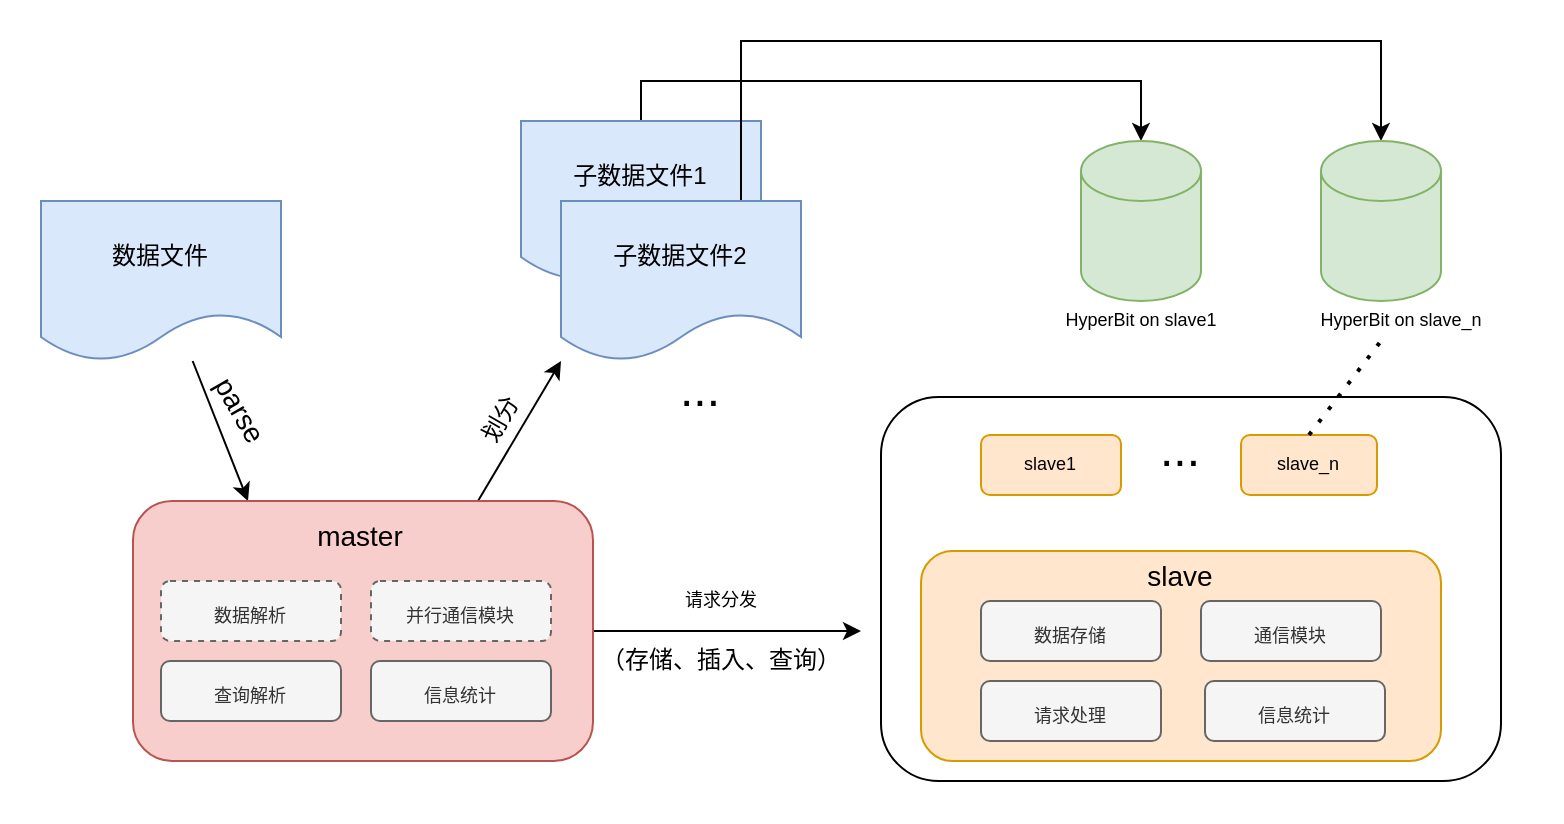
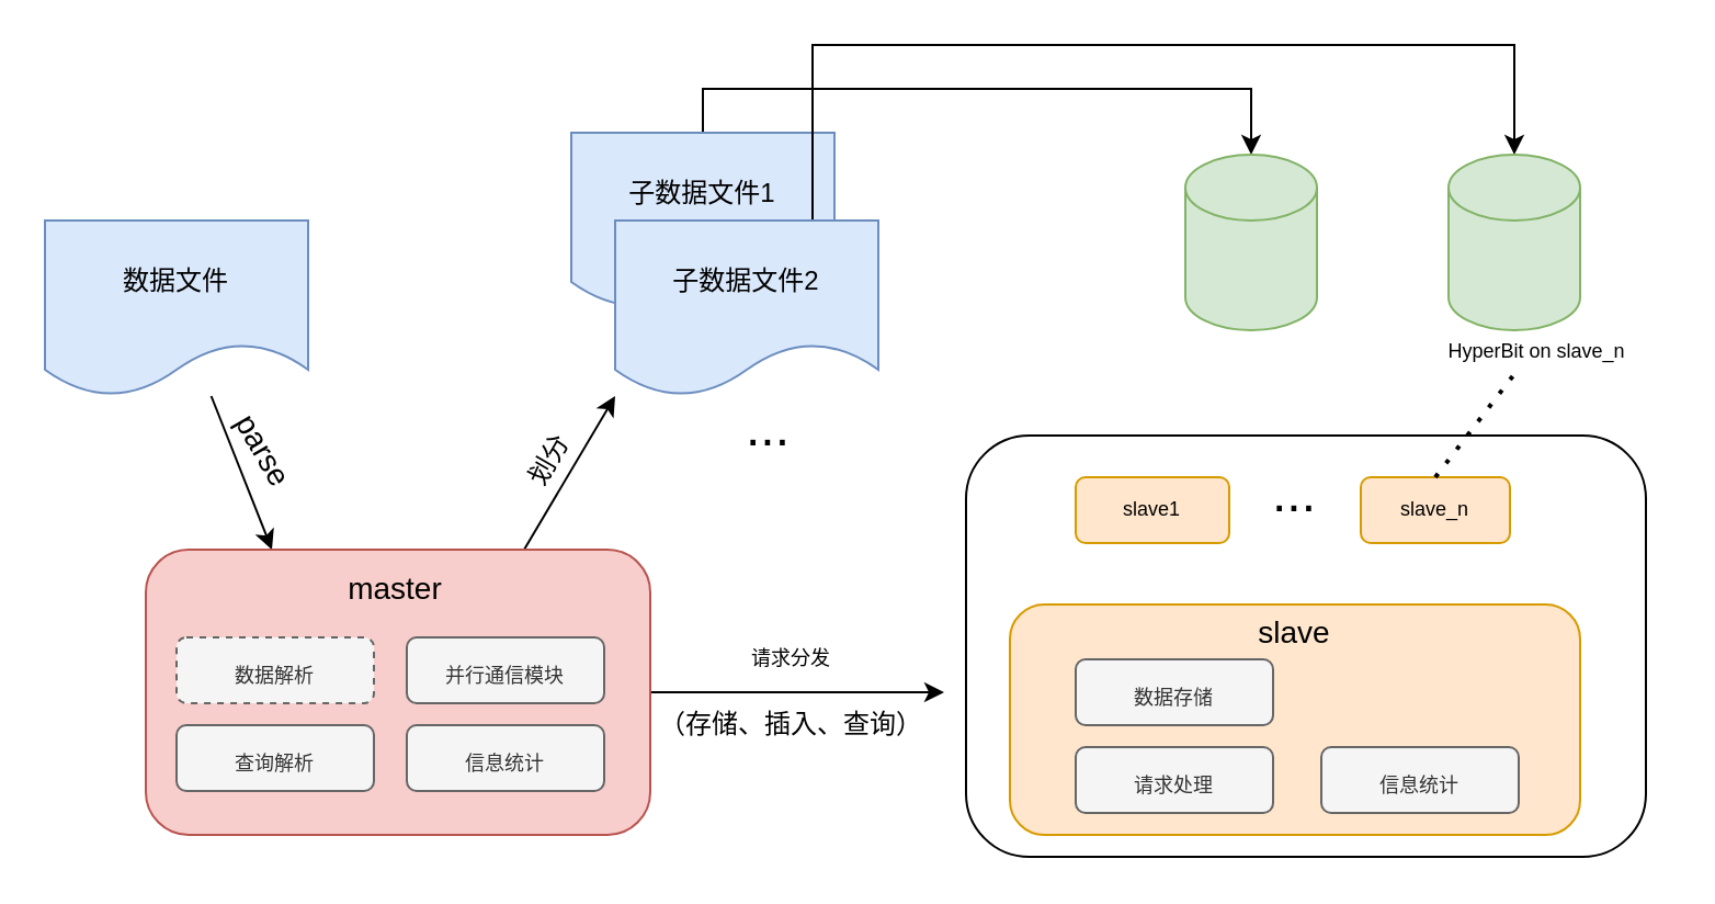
  <mxCell id="0" />
  <mxCell id="1" parent="0" />
  <mxCell id="2" value="" style="rounded=1;whiteSpace=wrap;html=1;fontSize=9;" parent="1" vertex="1"><mxGeometry x="440" y="198" width="310" height="192" as="geometry" /></mxCell>
  <mxCell id="3" style="rounded=0;orthogonalLoop=1;jettySize=auto;html=1;entryX=0.25;entryY=0;entryDx=0;entryDy=0;fontSize=14;" parent="1" source="4" target="13" edge="1"><mxGeometry relative="1" as="geometry" /></mxCell>
  <mxCell id="4" value="数据文件" style="shape=document;whiteSpace=wrap;html=1;boundedLbl=1;fillColor=#dae8fc;strokeColor=#6c8ebf;" parent="1" vertex="1"><mxGeometry x="20" y="100" width="120" height="80" as="geometry" /></mxCell>
  <mxCell id="5" value="" style="endArrow=classic;html=1;rounded=0;exitX=0.75;exitY=0;exitDx=0;exitDy=0;" parent="1" source="13" edge="1"><mxGeometry width="50" height="50" relative="1" as="geometry"><mxPoint x="160" y="130" as="sourcePoint" /><mxPoint x="280" y="180" as="targetPoint" /></mxGeometry></mxCell>
  <mxCell id="6" value="划分" style="text;html=1;align=center;verticalAlign=middle;resizable=0;points=[];autosize=1;strokeColor=none;fillColor=none;rotation=-60;" parent="1" vertex="1"><mxGeometry x="230" y="200" width="40" height="20" as="geometry" /></mxCell>
  <mxCell id="7" style="edgeStyle=orthogonalEdgeStyle;rounded=0;orthogonalLoop=1;jettySize=auto;html=1;entryX=0.5;entryY=0;entryDx=0;entryDy=0;entryPerimeter=0;fontSize=9;exitX=0.5;exitY=0;exitDx=0;exitDy=0;" parent="1" source="8" target="24" edge="1"><mxGeometry relative="1" as="geometry" /></mxCell>
  <mxCell id="8" value="&lt;span&gt;子数据文件1&lt;/span&gt;" style="shape=document;whiteSpace=wrap;html=1;boundedLbl=1;fillColor=#dae8fc;strokeColor=#6c8ebf;" parent="1" vertex="1"><mxGeometry x="260" y="60" width="120" height="80" as="geometry" /></mxCell>
  <mxCell id="9" style="edgeStyle=orthogonalEdgeStyle;rounded=0;orthogonalLoop=1;jettySize=auto;html=1;entryX=0.5;entryY=0;entryDx=0;entryDy=0;entryPerimeter=0;fontSize=9;exitX=0.75;exitY=0;exitDx=0;exitDy=0;" parent="1" source="10" target="25" edge="1"><mxGeometry relative="1" as="geometry"><Array as="points"><mxPoint x="370" y="20" /><mxPoint x="690" y="20" /></Array></mxGeometry></mxCell>
  <mxCell id="10" value="子数据文件2" style="shape=document;whiteSpace=wrap;html=1;boundedLbl=1;fillColor=#dae8fc;strokeColor=#6c8ebf;" parent="1" vertex="1"><mxGeometry x="280" y="100" width="120" height="80" as="geometry" /></mxCell>
  <mxCell id="11" value="&lt;font style=&quot;font-size: 24px&quot;&gt;...&lt;/font&gt;" style="text;html=1;strokeColor=none;fillColor=none;align=center;verticalAlign=middle;whiteSpace=wrap;rounded=0;" parent="1" vertex="1"><mxGeometry x="320" y="180" width="60" height="30" as="geometry" /></mxCell>
  <mxCell id="12" style="edgeStyle=orthogonalEdgeStyle;rounded=0;orthogonalLoop=1;jettySize=auto;html=1;fontSize=9;" parent="1" source="13" edge="1"><mxGeometry relative="1" as="geometry"><mxPoint x="430" y="315" as="targetPoint" /></mxGeometry></mxCell>
  <mxCell id="13" value="" style="rounded=1;whiteSpace=wrap;html=1;fontSize=24;fillColor=#f8cecc;strokeColor=#b85450;" parent="1" vertex="1"><mxGeometry x="66" y="250" width="230" height="130" as="geometry" /></mxCell>
  <mxCell id="14" value="&lt;font style=&quot;font-size: 14px&quot;&gt;master&lt;/font&gt;" style="text;html=1;strokeColor=none;fillColor=none;align=center;verticalAlign=middle;whiteSpace=wrap;rounded=0;fontSize=24;" parent="1" vertex="1"><mxGeometry x="150" y="250" width="60" height="30" as="geometry" /></mxCell>
  <mxCell id="15" value="parse" style="text;html=1;strokeColor=none;fillColor=none;align=center;verticalAlign=middle;whiteSpace=wrap;rounded=0;fontSize=14;rotation=60;" parent="1" vertex="1"><mxGeometry x="90" y="190" width="60" height="30" as="geometry" /></mxCell>
  <mxCell id="16" value="&lt;font style=&quot;font-size: 9px&quot;&gt;数据解析&lt;br&gt;&lt;/font&gt;" style="rounded=1;whiteSpace=wrap;html=1;fontSize=18;fillColor=#f5f5f5;strokeColor=#666666;fontColor=#333333;dashed=1;" parent="1" vertex="1"><mxGeometry x="80" y="290" width="90" height="30" as="geometry" /></mxCell>
- <mxCell id="17" value="&lt;font style=&quot;font-size: 9px&quot;&gt;并行通信模块&lt;br&gt;&lt;/font&gt;" style="rounded=1;whiteSpace=wrap;html=1;fontSize=18;fillColor=#f5f5f5;strokeColor=#666666;fontColor=#333333;dashed=1;" parent="1" vertex="1"><mxGeometry x="185" y="290" width="90" height="30" as="geometry" /></mxCell>
+ <mxCell id="17" value="&lt;font style=&quot;font-size: 9px&quot;&gt;并行通信模块&lt;br&gt;&lt;/font&gt;" style="rounded=1;whiteSpace=wrap;html=1;fontSize=18;fillColor=#f5f5f5;strokeColor=#666666;fontColor=#333333;" parent="1" vertex="1"><mxGeometry x="185" y="290" width="90" height="30" as="geometry" /></mxCell>
  <mxCell id="18" value="&lt;font style=&quot;font-size: 9px&quot;&gt;查询解析&lt;br&gt;&lt;/font&gt;" style="rounded=1;whiteSpace=wrap;html=1;fontSize=18;fillColor=#f5f5f5;strokeColor=#666666;fontColor=#333333;" parent="1" vertex="1"><mxGeometry x="80" y="330" width="90" height="30" as="geometry" /></mxCell>
  <mxCell id="19" value="&lt;font style=&quot;font-size: 9px&quot;&gt;信息统计&lt;br&gt;&lt;/font&gt;" style="rounded=1;whiteSpace=wrap;html=1;fontSize=18;fillColor=#f5f5f5;strokeColor=#666666;fontColor=#333333;" parent="1" vertex="1"><mxGeometry x="185" y="330" width="90" height="30" as="geometry" /></mxCell>
  <mxCell id="20" value="slave1" style="rounded=1;whiteSpace=wrap;html=1;fontSize=9;fillColor=#ffe6cc;strokeColor=#d79b00;" parent="1" vertex="1"><mxGeometry x="490" y="217" width="70" height="30" as="geometry" /></mxCell>
  <mxCell id="21" value="slave_n" style="rounded=1;whiteSpace=wrap;html=1;fontSize=9;fillColor=#ffe6cc;strokeColor=#d79b00;" parent="1" vertex="1"><mxGeometry x="620" y="217" width="68" height="30" as="geometry" /></mxCell>
  <mxCell id="22" value="&lt;font style=&quot;font-size: 24px&quot;&gt;...&lt;/font&gt;" style="text;html=1;strokeColor=none;fillColor=none;align=center;verticalAlign=middle;whiteSpace=wrap;rounded=0;" parent="1" vertex="1"><mxGeometry x="560" y="210" width="60" height="30" as="geometry" /></mxCell>
  <mxCell id="23" value="" style="rounded=1;whiteSpace=wrap;html=1;fontSize=9;fillColor=#ffe6cc;strokeColor=#d79b00;" parent="1" vertex="1"><mxGeometry x="460" y="275" width="260" height="105" as="geometry" /></mxCell>
  <mxCell id="24" value="" style="shape=cylinder3;whiteSpace=wrap;html=1;boundedLbl=1;backgroundOutline=1;size=15;fontSize=9;fillColor=#d5e8d4;strokeColor=#82b366;" parent="1" vertex="1"><mxGeometry x="540" y="70" width="60" height="80" as="geometry" /></mxCell>
  <mxCell id="25" value="" style="shape=cylinder3;whiteSpace=wrap;html=1;boundedLbl=1;backgroundOutline=1;size=15;fontSize=9;fillColor=#d5e8d4;strokeColor=#82b366;" parent="1" vertex="1"><mxGeometry x="660" y="70" width="60" height="80" as="geometry" /></mxCell>
  <mxCell id="26" value="&lt;span style=&quot;font-size: 14px&quot;&gt;slave&lt;/span&gt;" style="text;html=1;strokeColor=none;fillColor=none;align=center;verticalAlign=middle;whiteSpace=wrap;rounded=0;fontSize=24;" parent="1" vertex="1"><mxGeometry x="560" y="275" width="60" height="20" as="geometry" /></mxCell>
  <mxCell id="27" value="&lt;font style=&quot;font-size: 9px&quot;&gt;数据存储&lt;br&gt;&lt;/font&gt;" style="rounded=1;whiteSpace=wrap;html=1;fontSize=18;fillColor=#f5f5f5;fontColor=#333333;strokeColor=#666666;" parent="1" vertex="1"><mxGeometry x="490" y="300" width="90" height="30" as="geometry" /></mxCell>
- <mxCell id="28" value="&lt;font style=&quot;font-size: 9px&quot;&gt;通信模块&lt;br&gt;&lt;/font&gt;" style="rounded=1;whiteSpace=wrap;html=1;fontSize=18;fillColor=#f5f5f5;fontColor=#333333;strokeColor=#666666;" parent="1" vertex="1"><mxGeometry x="600" y="300" width="90" height="30" as="geometry" /></mxCell>
  <mxCell id="29" value="&lt;font style=&quot;font-size: 9px&quot;&gt;请求处理&lt;br&gt;&lt;/font&gt;" style="rounded=1;whiteSpace=wrap;html=1;fontSize=18;fillColor=#f5f5f5;fontColor=#333333;strokeColor=#666666;" parent="1" vertex="1"><mxGeometry x="490" y="340" width="90" height="30" as="geometry" /></mxCell>
  <mxCell id="30" value="&lt;font style=&quot;font-size: 9px&quot;&gt;信息统计&lt;br&gt;&lt;/font&gt;" style="rounded=1;whiteSpace=wrap;html=1;fontSize=18;fillColor=#f5f5f5;fontColor=#333333;strokeColor=#666666;" parent="1" vertex="1"><mxGeometry x="602" y="340" width="90" height="30" as="geometry" /></mxCell>
- <mxCell id="31" value="HyperBit on slave1" style="text;html=1;align=center;verticalAlign=middle;resizable=0;points=[];autosize=1;strokeColor=none;fillColor=none;fontSize=9;" parent="1" vertex="1"><mxGeometry x="510" y="150" width="120" height="20" as="geometry" /></mxCell>
  <mxCell id="32" value="HyperBit on slave_n" style="text;html=1;align=center;verticalAlign=middle;resizable=0;points=[];autosize=1;strokeColor=none;fillColor=none;fontSize=9;" parent="1" vertex="1"><mxGeometry x="640" y="150" width="120" height="20" as="geometry" /></mxCell>
  <mxCell id="33" value="" style="endArrow=none;dashed=1;html=1;dashPattern=1 3;strokeWidth=2;rounded=0;fontSize=9;entryX=0.325;entryY=1.05;entryDx=0;entryDy=0;entryPerimeter=0;exitX=0.5;exitY=0;exitDx=0;exitDy=0;" parent="1" source="21" edge="1"><mxGeometry width="50" height="50" relative="1" as="geometry"><mxPoint x="647" y="209" as="sourcePoint" /><mxPoint x="690" y="170" as="targetPoint" /></mxGeometry></mxCell>
  <mxCell id="34" value="请求分发" style="text;html=1;align=center;verticalAlign=middle;resizable=0;points=[];autosize=1;strokeColor=none;fillColor=none;fontSize=9;" parent="1" vertex="1"><mxGeometry x="330" y="290" width="60" height="20" as="geometry" /></mxCell>
  <mxCell id="35" value="（存储、插入、查询）" style="text;html=1;align=center;verticalAlign=middle;resizable=0;points=[];autosize=1;strokeColor=none;fillColor=none;" vertex="1" parent="1"><mxGeometry x="290" y="320" width="140" height="20" as="geometry" /></mxCell>
